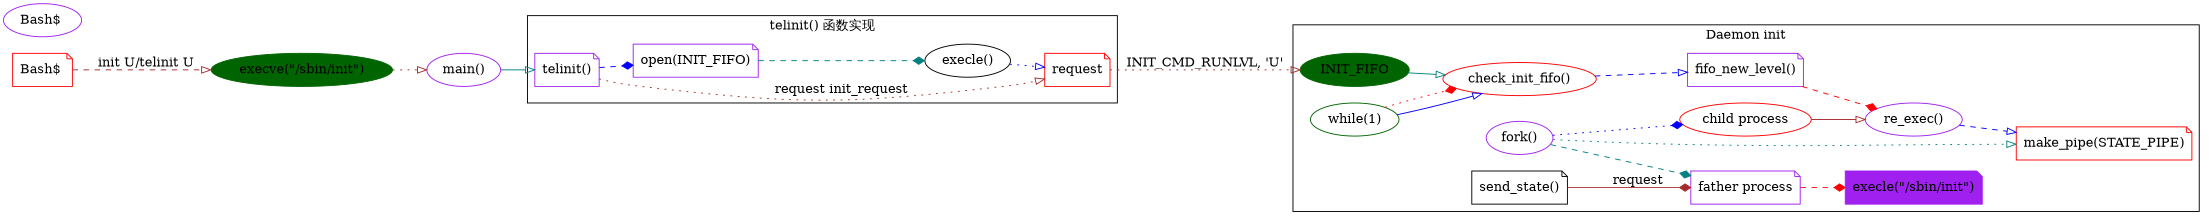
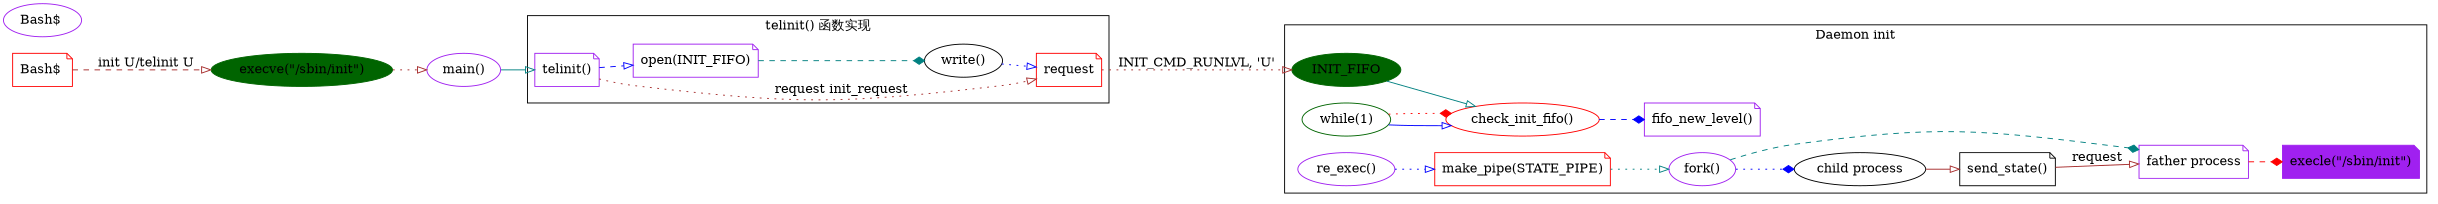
  digraph {
    rankdir=LR
    node [color=purple shape=ellipse]
    edge [arrowhead=onormal color=brown style=dotted]
    request [color=red shape=note]
    "telinit()" [shape=note]
    "open(INIT_FIFO)" [shape=note]
-   "write()" [color=black label="execle()"]
+   "write()" [color=black]
    INIT_FIFO [color=darkgreen style=filled]
    "check_init_fifo()" [color=red]
    "fifo_new_level()" [shape=note]
    "while(1)" [color=darkgreen]
    "re_exec()"
    "make_pipe(STATE_PIPE)" [color=red shape=note]
    "fork()"
-   "child process" [color=red]
+   "child process" [color=black]
    "father process" [shape=note]
    "send_state()" [color=black shape=note]
    "execle(\"/sbin/init\")" [shape=note style=filled]
    "Bash\$ "
    "execve(\"/sbin/init\")" [color=darkgreen style=filled]
    "main()"
    "Bash$ " [color=red shape=note]
    subgraph cluster_1 {
      label="telinit() 函数实现"
      request
      "telinit()"
      "open(INIT_FIFO)"
      "write()"
    }
    subgraph cluster_2 {
      label="Daemon init"
      INIT_FIFO
      "check_init_fifo()"
      "fifo_new_level()"
      "while(1)"
      "re_exec()"
      "make_pipe(STATE_PIPE)"
      "fork()"
      "child process"
      "father process"
      "send_state()"
      "execle(\"/sbin/init\")"
    }
    request -> INIT_FIFO [label="INIT_CMD_RUNLVL, 'U'"]
    "telinit()" -> request [label="request init_request"]
-   "telinit()" -> "open(INIT_FIFO)" [arrowhead=diamond color=blue style=dashed]
+   "telinit()" -> "open(INIT_FIFO)" [color=blue style=dashed]
    "open(INIT_FIFO)" -> "write()" [arrowhead=diamond color=teal style=dashed]
    "write()" -> request [color=blue]
    INIT_FIFO -> "check_init_fifo()" [color=teal style=solid]
-   "check_init_fifo()" -> "fifo_new_level()" [color=blue style=dashed]
-   "fifo_new_level()" -> "re_exec()" [arrowhead=diamond color=red style=dashed]
+   "check_init_fifo()" -> "fifo_new_level()" [arrowhead=diamond color=blue style=dashed]
    "while(1)" -> "check_init_fifo()" [color=blue style=solid]
    "while(1)" -> "check_init_fifo()" [arrowhead=diamond color=red]
-   "re_exec()" -> "make_pipe(STATE_PIPE)" [color=blue style=dashed]
-   "fork()" -> "make_pipe(STATE_PIPE)" [color=teal]
+   "re_exec()" -> "make_pipe(STATE_PIPE)" [color=blue]
+   "make_pipe(STATE_PIPE)" -> "fork()" [color=teal]
    "fork()" -> "child process" [arrowhead=diamond color=blue]
    "fork()" -> "father process" [arrowhead=diamond color=teal style=dashed]
-   "child process" -> "re_exec()" [style=solid]
+   "child process" -> "send_state()" [style=solid]
    "father process" -> "execle(\"/sbin/init\")" [arrowhead=diamond color=red style=dashed]
-   "send_state()" -> "father process" [arrowhead=diamond label=request style=solid]
+   "send_state()" -> "father process" [label=request style=solid]
    "execve(\"/sbin/init\")" -> "main()"
    "main()" -> "telinit()" [color=teal style=solid]
    "Bash$ " -> "execve(\"/sbin/init\")" [label="init U/telinit U" style=dashed]
  }
